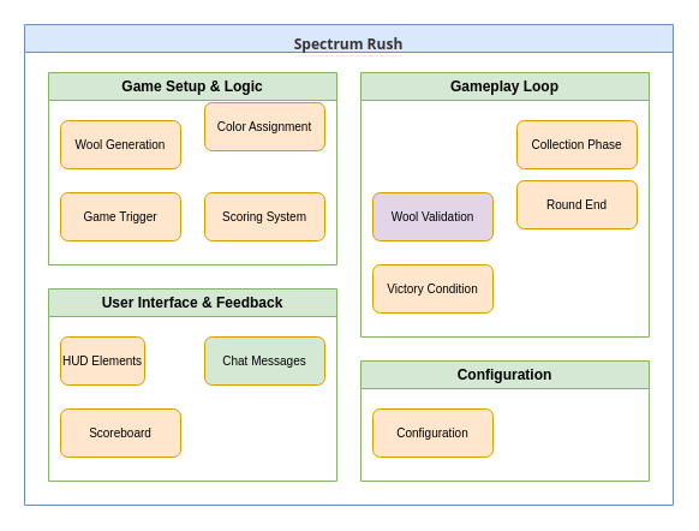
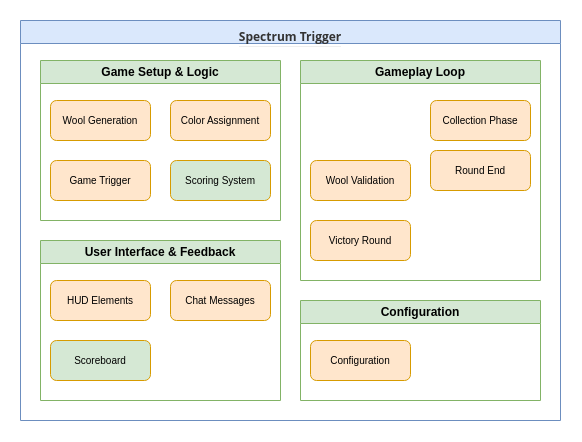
  <mxCell id="0" />
  <mxCell id="1" parent="0" />
- <mxCell id="2" value="&lt;h1 style=&quot;box-sizing: border-box; break-after: avoid-page; break-inside: avoid; orphans: 4; margin-top: 1rem; margin-bottom: 1rem; position: relative; line-height: 1.2; cursor: text; border-bottom: 1px solid rgb(238, 238, 238); white-space-collapse: preserve; color: rgb(51, 51, 51); font-family: &amp;quot;Open Sans&amp;quot;, &amp;quot;Clear Sans&amp;quot;, &amp;quot;Helvetica Neue&amp;quot;, Helvetica, Arial, &amp;quot;Segoe UI Emoji&amp;quot;, sans-serif; text-align: start;&quot; class=&quot;md-end-block md-heading md-focus&quot;&gt;&lt;span style=&quot;box-sizing: border-box;&quot; class=&quot;md-plain md-expand&quot;&gt;&lt;font style=&quot;font-size: 12px;&quot;&gt;Spectrum Rush&lt;/font&gt;&lt;/span&gt;&lt;/h1&gt;" style="swimlane;whiteSpace=wrap;html=1;fillColor=#dae8fc;strokeColor=#6c8ebf;" vertex="1" parent="1"><mxGeometry width="540" height="400" as="geometry" x="20" y="20" /></mxCell>
+ <mxCell id="2" value="&lt;h1 style=&quot;box-sizing: border-box; break-after: avoid-page; break-inside: avoid; orphans: 4; margin-top: 1rem; margin-bottom: 1rem; position: relative; line-height: 1.2; cursor: text; border-bottom: 1px solid rgb(238, 238, 238); white-space-collapse: preserve; color: rgb(51, 51, 51); font-family: &amp;quot;Open Sans&amp;quot;, &amp;quot;Clear Sans&amp;quot;, &amp;quot;Helvetica Neue&amp;quot;, Helvetica, Arial, &amp;quot;Segoe UI Emoji&amp;quot;, sans-serif; text-align: start;&quot; class=&quot;md-end-block md-heading md-focus&quot;&gt;&lt;span style=&quot;box-sizing: border-box;&quot; class=&quot;md-plain md-expand&quot;&gt;&lt;font style=&quot;font-size: 12px;&quot;&gt;Spectrum Trigger&lt;/font&gt;&lt;/span&gt;&lt;/h1&gt;" style="swimlane;whiteSpace=wrap;html=1;fillColor=#dae8fc;strokeColor=#6c8ebf;" vertex="1" parent="1"><mxGeometry width="540" height="400" as="geometry" x="20" y="20" /></mxCell>
  <mxCell id="3" value="Game Setup &amp;amp; Logic" style="swimlane;whiteSpace=wrap;html=1;fillColor=#d5e8d4;strokeColor=#82b366;" vertex="1" parent="2"><mxGeometry x="20" y="40" width="240" height="160" as="geometry" /></mxCell>
  <mxCell id="4" value="Wool Generation" style="rounded=1;whiteSpace=wrap;html=1;fillColor=#ffe6cc;strokeColor=#d79b00;fontSize=10;" vertex="1" parent="3"><mxGeometry x="10" y="40" width="100" height="40" as="geometry" /></mxCell>
- <mxCell id="5" value="Color Assignment" style="rounded=1;whiteSpace=wrap;html=1;fillColor=#ffe6cc;strokeColor=#d79b00;fontSize=10;" vertex="1" parent="3"><mxGeometry x="130" y="25" width="100" height="40" as="geometry" /></mxCell>
+ <mxCell id="5" value="Color Assignment" style="rounded=1;whiteSpace=wrap;html=1;fillColor=#ffe6cc;strokeColor=#d79b00;fontSize=10;" vertex="1" parent="3"><mxGeometry x="130" y="40" width="100" height="40" as="geometry" /></mxCell>
  <mxCell id="6" value="Game Trigger" style="rounded=1;whiteSpace=wrap;html=1;fillColor=#ffe6cc;strokeColor=#d79b00;fontSize=10;" vertex="1" parent="3"><mxGeometry x="10" y="100" width="100" height="40" as="geometry" /></mxCell>
- <mxCell id="7" value="Scoring System" style="rounded=1;whiteSpace=wrap;html=1;fillColor=#ffe6cc;strokeColor=#d79b00;fontSize=10;" vertex="1" parent="3"><mxGeometry x="130" y="100" width="100" height="40" as="geometry" /></mxCell>
+ <mxCell id="7" value="Scoring System" style="rounded=1;whiteSpace=wrap;html=1;fillColor=#d5e8d4;strokeColor=#d79b00;fontSize=10;" vertex="1" parent="3"><mxGeometry x="130" y="100" width="100" height="40" as="geometry" /></mxCell>
  <mxCell id="8" value="Gameplay Loop" style="swimlane;whiteSpace=wrap;html=1;fillColor=#d5e8d4;strokeColor=#82b366;" vertex="1" parent="2"><mxGeometry x="280" y="40" width="240" height="220" as="geometry" /></mxCell>
  <mxCell id="9" value="Round End" style="rounded=1;whiteSpace=wrap;html=1;fillColor=#ffe6cc;strokeColor=#d79b00;fontSize=10;" vertex="1" parent="8"><mxGeometry x="130" y="90" width="100" height="40" as="geometry" /></mxCell>
- <mxCell id="10" value="Wool Validation" style="rounded=1;whiteSpace=wrap;html=1;fillColor=#e1d5e7;strokeColor=#d79b00;fontSize=10;" vertex="1" parent="8"><mxGeometry x="10" y="100" width="100" height="40" as="geometry" /></mxCell>
+ <mxCell id="10" value="Wool Validation" style="rounded=1;whiteSpace=wrap;html=1;fillColor=#ffe6cc;strokeColor=#d79b00;fontSize=10;" vertex="1" parent="8"><mxGeometry x="10" y="100" width="100" height="40" as="geometry" /></mxCell>
  <mxCell id="11" value="Collection Phase" style="rounded=1;whiteSpace=wrap;html=1;fillColor=#ffe6cc;strokeColor=#d79b00;fontSize=10;" vertex="1" parent="8"><mxGeometry x="130" y="40" width="100" height="40" as="geometry" /></mxCell>
- <mxCell id="12" value="Victory Condition" style="rounded=1;whiteSpace=wrap;html=1;fillColor=#ffe6cc;strokeColor=#d79b00;fontSize=10;" vertex="1" parent="8"><mxGeometry x="10" y="160" width="100" height="40" as="geometry" /></mxCell>
+ <mxCell id="12" value="Victory Round" style="rounded=1;whiteSpace=wrap;html=1;fillColor=#ffe6cc;strokeColor=#d79b00;fontSize=10;" vertex="1" parent="8"><mxGeometry x="10" y="160" width="100" height="40" as="geometry" /></mxCell>
  <mxCell id="13" value="User Interface &amp;amp; Feedback" style="swimlane;whiteSpace=wrap;html=1;fillColor=#d5e8d4;strokeColor=#82b366;" vertex="1" parent="2"><mxGeometry x="20" y="220" width="240" height="160" as="geometry" /></mxCell>
- <mxCell id="14" value="HUD Elements" style="rounded=1;whiteSpace=wrap;html=1;fillColor=#ffe6cc;strokeColor=#d79b00;fontSize=10;" vertex="1" parent="13"><mxGeometry x="10" y="40" width="70" height="40" as="geometry" /></mxCell>
- <mxCell id="15" value="Chat Messages" style="rounded=1;whiteSpace=wrap;html=1;fillColor=#d5e8d4;strokeColor=#d79b00;fontSize=10;" vertex="1" parent="13"><mxGeometry x="130" y="40" width="100" height="40" as="geometry" /></mxCell>
- <mxCell id="16" value="Scoreboard" style="rounded=1;whiteSpace=wrap;html=1;fillColor=#ffe6cc;strokeColor=#d79b00;fontSize=10;" vertex="1" parent="13"><mxGeometry x="10" y="100" width="100" height="40" as="geometry" /></mxCell>
+ <mxCell id="14" value="HUD Elements" style="rounded=1;whiteSpace=wrap;html=1;fillColor=#ffe6cc;strokeColor=#d79b00;fontSize=10;" vertex="1" parent="13"><mxGeometry x="10" y="40" width="100" height="40" as="geometry" /></mxCell>
+ <mxCell id="15" value="Chat Messages" style="rounded=1;whiteSpace=wrap;html=1;fillColor=#ffe6cc;strokeColor=#d79b00;fontSize=10;" vertex="1" parent="13"><mxGeometry x="130" y="40" width="100" height="40" as="geometry" /></mxCell>
+ <mxCell id="16" value="Scoreboard" style="rounded=1;whiteSpace=wrap;html=1;fillColor=#d5e8d4;strokeColor=#d79b00;fontSize=10;" vertex="1" parent="13"><mxGeometry x="10" y="100" width="100" height="40" as="geometry" /></mxCell>
  <mxCell id="17" value="Configuration" style="swimlane;whiteSpace=wrap;html=1;fillColor=#d5e8d4;strokeColor=#82b366;" vertex="1" parent="2"><mxGeometry x="280" y="280" width="240" height="100" as="geometry" /></mxCell>
  <mxCell id="18" value="Configuration" style="rounded=1;whiteSpace=wrap;html=1;fillColor=#ffe6cc;strokeColor=#d79b00;fontSize=10;" vertex="1" parent="17"><mxGeometry x="10" y="40" width="100" height="40" as="geometry" /></mxCell>
